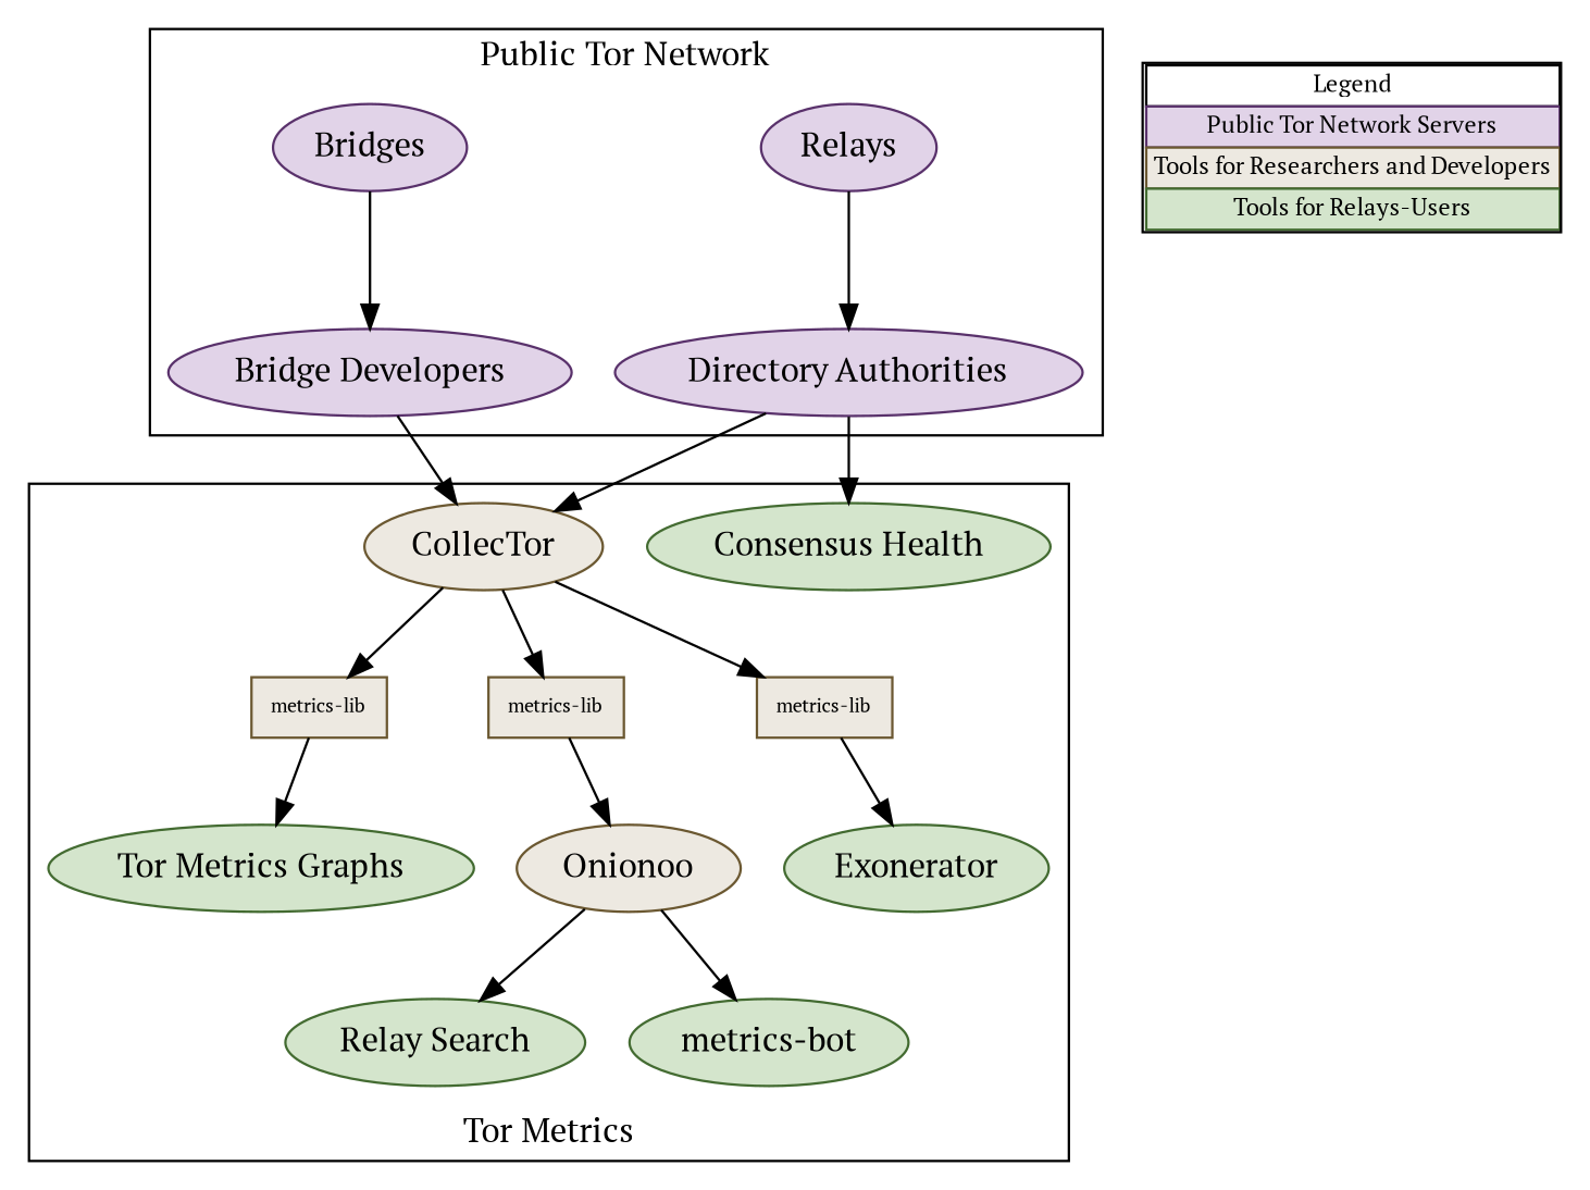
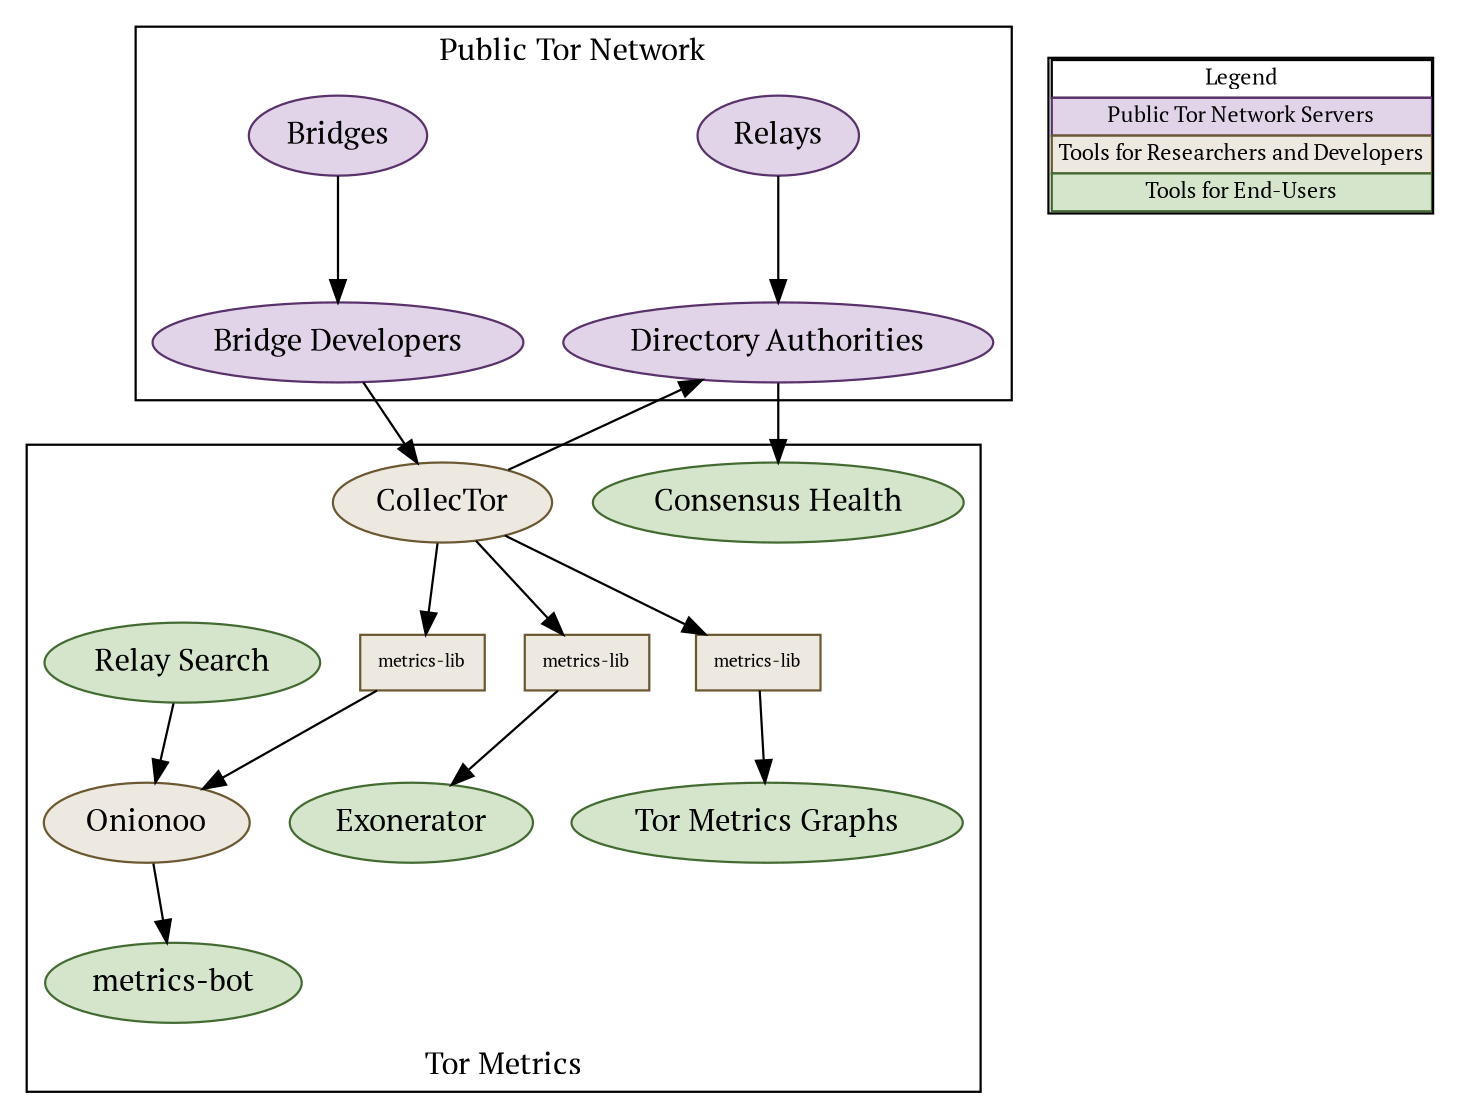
  digraph {
    fontname="PT Serif"
    node [color="#6b5831" fillcolor="#ede9e1" fontname="PT Serif" style=filled]
    edge [fontname="PT Serif"]
    n1 [color="#59316b" fillcolor="#e1d3e8" label=Relays]
    n2 [color="#59316b" fillcolor="#e1d3e8" label=Bridges]
    n3 [color="#59316b" fillcolor="#e1d3e8" label="Directory Authorities"]
    n4 [color="#59316b" fillcolor="#e1d3e8" label="Bridge Developers"]
    n5 [fontsize=8 height=0 label="metrics-lib" margin="0.11,0.11" shape=box width=0]
    n6 [fontsize=8 height=0 label="metrics-lib" margin="0.11,0.11" shape=box width=0]
    n7 [fontsize=8 height=0 label="metrics-lib" margin="0.11,0.11" shape=box width=0]
    n8 [label=CollecTor]
    n9 [label=Onionoo]
    n10 [color="#436b31" fillcolor="#d4e5cc" label="Tor Metrics Graphs"]
    n11 [color="#436b31" fillcolor="#d4e5cc" label=Exonerator]
    n12 [color="#436b31" fillcolor="#d4e5cc" label="Relay Search"]
    n13 [color="#436b31" fillcolor="#d4e5cc" label="metrics-bot"]
    n14 [color="#436b31" fillcolor="#d4e5cc" label="Consensus Health"]
-   n15 [fontsize=10 label=<<table cellspacing="0" cellborder="1">         <tr><td>Legend</td></tr>         <tr><td bgcolor="#e1d3e8" color="#59316b">Public Tor Network Servers</td></tr>         <tr><td bgcolor="#ede9e1" color="#6b5831">Tools for Researchers and Developers</td></tr>         <tr><td bgcolor="#d4e5cc" color="#436b31">Tools for Relays-Users</td></tr>       </table>> rank=sink shape=none color="" fillcolor="" style=""]
+   n15 [fontsize=10 label=<<table cellspacing="0" cellborder="1">         <tr><td>Legend</td></tr>         <tr><td bgcolor="#e1d3e8" color="#59316b">Public Tor Network Servers</td></tr>         <tr><td bgcolor="#ede9e1" color="#6b5831">Tools for Researchers and Developers</td></tr>         <tr><td bgcolor="#d4e5cc" color="#436b31">Tools for End-Users</td></tr>       </table>> rank=sink shape=none color="" fillcolor="" style=""]
    subgraph cluster_1 {
      label="Public Tor Network"
      n1
      n2
      n3
      n4
    }
    subgraph cluster_2 {
      label="Tor Metrics"
      labelloc=b
      subgraph sub_3 {
        label="Tor Metrics"
        labelloc=b
        n8
        n9
        subgraph sub_4 {
          label="Tor Metrics"
          labelloc=b
          n5
          n6
          n7
        }
      }
      subgraph sub_5 {
        label="Tor Metrics"
        labelloc=b
        n10
        n11
        n12
        n13
        n14
      }
    }
    n1 -> n3
    n2 -> n4
-   n3 -> n8
+   n8 -> n3
    n3 -> n14
    n4 -> n8
    n5 -> n10
    n6 -> n9
    n7 -> n11
    n8 -> n5
    n8 -> n6
    n8 -> n7
-   n9 -> n12
+   n12 -> n9
    n9 -> n13
  }
